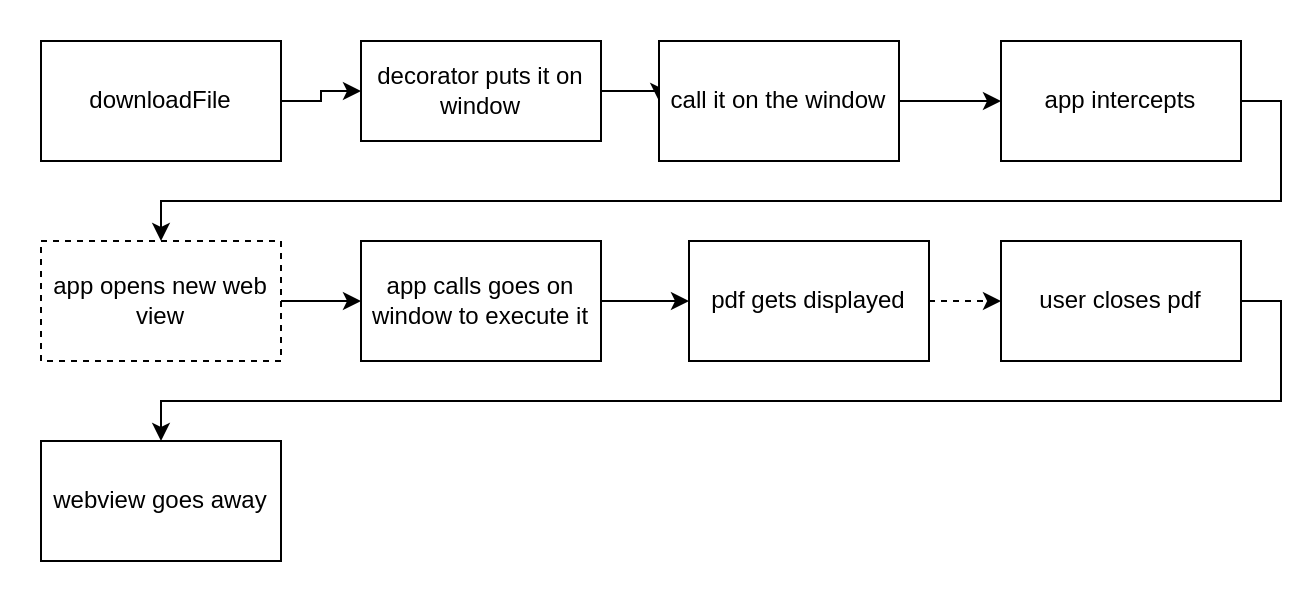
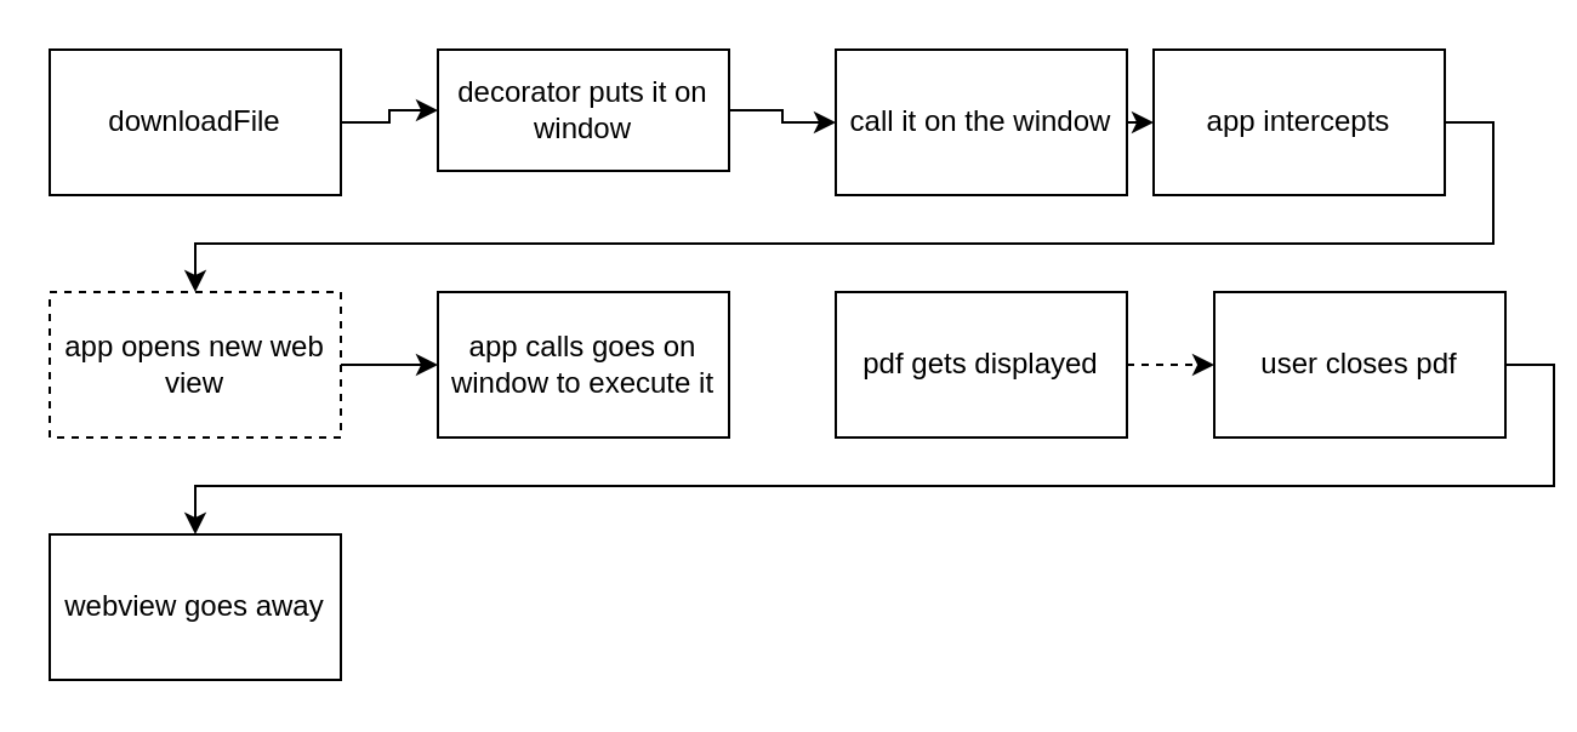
  <mxCell id="0" />
  <mxCell id="1" parent="0" />
- <mxCell id="2" style="edgeStyle=orthogonalEdgeStyle;rounded=0;orthogonalLoop=1;jettySize=auto;html=1;exitX=1;exitY=0.5;exitDx=0;exitDy=0;entryX=0;entryY=0.5;entryDx=0;entryDy=0;" edge="1" parent="1" source="3" target="15"><mxGeometry relative="1" as="geometry" /></mxCell>
  <mxCell id="3" value="app calls goes on window to execute it" style="rounded=0;whiteSpace=wrap;html=1;" parent="1" vertex="1"><mxGeometry x="180" y="120" width="120" height="60" as="geometry" /></mxCell>
  <mxCell id="4" style="edgeStyle=orthogonalEdgeStyle;rounded=0;orthogonalLoop=1;jettySize=auto;html=1;exitX=1;exitY=0.5;exitDx=0;exitDy=0;" edge="1" parent="1" source="5" target="7"><mxGeometry relative="1" as="geometry" /></mxCell>
  <mxCell id="5" value="downloadFile" style="rounded=0;whiteSpace=wrap;html=1;" parent="1" vertex="1"><mxGeometry x="20" y="20" width="120" height="60" as="geometry" /></mxCell>
  <mxCell id="6" style="edgeStyle=orthogonalEdgeStyle;rounded=0;orthogonalLoop=1;jettySize=auto;html=1;exitX=1;exitY=0.5;exitDx=0;exitDy=0;entryX=0;entryY=0.5;entryDx=0;entryDy=0;" edge="1" parent="1" source="7" target="9"><mxGeometry relative="1" as="geometry" /></mxCell>
  <mxCell id="7" value="decorator puts it on window" style="rounded=0;whiteSpace=wrap;html=1;" parent="1" vertex="1"><mxGeometry x="180" y="20" width="120" height="50" as="geometry" /></mxCell>
  <mxCell id="8" style="edgeStyle=orthogonalEdgeStyle;rounded=0;orthogonalLoop=1;jettySize=auto;html=1;exitX=1;exitY=0.5;exitDx=0;exitDy=0;entryX=0;entryY=0.5;entryDx=0;entryDy=0;" edge="1" parent="1" source="9" target="11"><mxGeometry relative="1" as="geometry" /></mxCell>
- <mxCell id="9" value="call it on the window" style="rounded=0;whiteSpace=wrap;html=1;" parent="1" vertex="1"><mxGeometry x="329" y="20" width="120" height="60" as="geometry" /></mxCell>
+ <mxCell id="9" value="call it on the window" style="rounded=0;whiteSpace=wrap;html=1;" parent="1" vertex="1"><mxGeometry x="344" y="20" width="120" height="60" as="geometry" /></mxCell>
  <mxCell id="10" style="edgeStyle=orthogonalEdgeStyle;rounded=0;orthogonalLoop=1;jettySize=auto;html=1;exitX=1;exitY=0.5;exitDx=0;exitDy=0;entryX=0.5;entryY=0;entryDx=0;entryDy=0;" edge="1" parent="1" source="11" target="13"><mxGeometry relative="1" as="geometry" /></mxCell>
- <mxCell id="11" value="app intercepts" style="rounded=0;whiteSpace=wrap;html=1;" parent="1" vertex="1"><mxGeometry x="500" y="20" width="120" height="60" as="geometry" /></mxCell>
+ <mxCell id="11" value="app intercepts" style="rounded=0;whiteSpace=wrap;html=1;" parent="1" vertex="1"><mxGeometry x="475" y="20" width="120" height="60" as="geometry" /></mxCell>
  <mxCell id="12" style="edgeStyle=orthogonalEdgeStyle;rounded=0;orthogonalLoop=1;jettySize=auto;html=1;exitX=1;exitY=0.5;exitDx=0;exitDy=0;entryX=0;entryY=0.5;entryDx=0;entryDy=0;" edge="1" parent="1" source="13" target="3"><mxGeometry relative="1" as="geometry" /></mxCell>
  <mxCell id="13" value="app opens new web view" style="rounded=0;whiteSpace=wrap;html=1;dashed=1;" parent="1" vertex="1"><mxGeometry x="20" y="120" width="120" height="60" as="geometry" /></mxCell>
  <mxCell id="14" style="edgeStyle=orthogonalEdgeStyle;rounded=0;orthogonalLoop=1;jettySize=auto;html=1;exitX=1;exitY=0.5;exitDx=0;exitDy=0;entryX=0;entryY=0.5;entryDx=0;entryDy=0;dashed=1;" edge="1" parent="1" source="15" target="17"><mxGeometry relative="1" as="geometry" /></mxCell>
  <mxCell id="15" value="pdf gets displayed" style="rounded=0;whiteSpace=wrap;html=1;" parent="1" vertex="1"><mxGeometry x="344" y="120" width="120" height="60" as="geometry" /></mxCell>
  <mxCell id="16" style="edgeStyle=orthogonalEdgeStyle;rounded=0;orthogonalLoop=1;jettySize=auto;html=1;exitX=1;exitY=0.5;exitDx=0;exitDy=0;" edge="1" parent="1" source="17" target="18"><mxGeometry relative="1" as="geometry" /></mxCell>
  <mxCell id="17" value="user closes pdf" style="rounded=0;whiteSpace=wrap;html=1;" parent="1" vertex="1"><mxGeometry x="500" y="120" width="120" height="60" as="geometry" /></mxCell>
  <mxCell id="18" value="webview goes away" style="rounded=0;whiteSpace=wrap;html=1;" parent="1" vertex="1"><mxGeometry x="20" y="220" width="120" height="60" as="geometry" /></mxCell>
